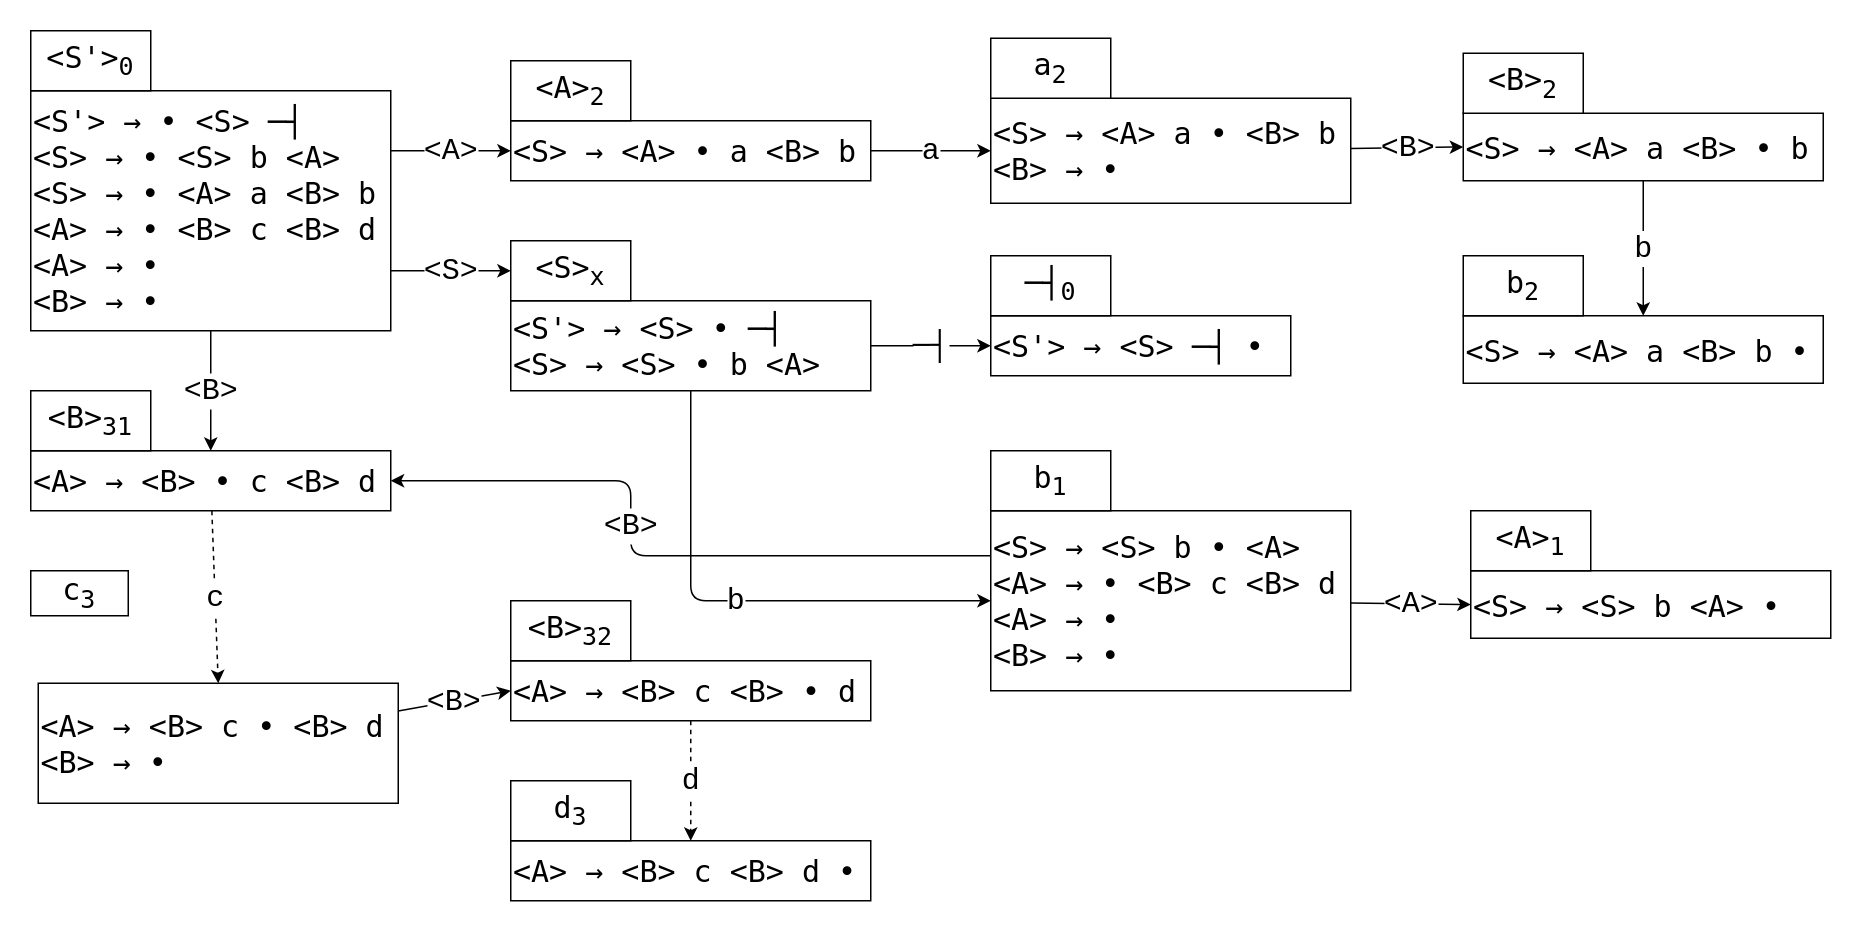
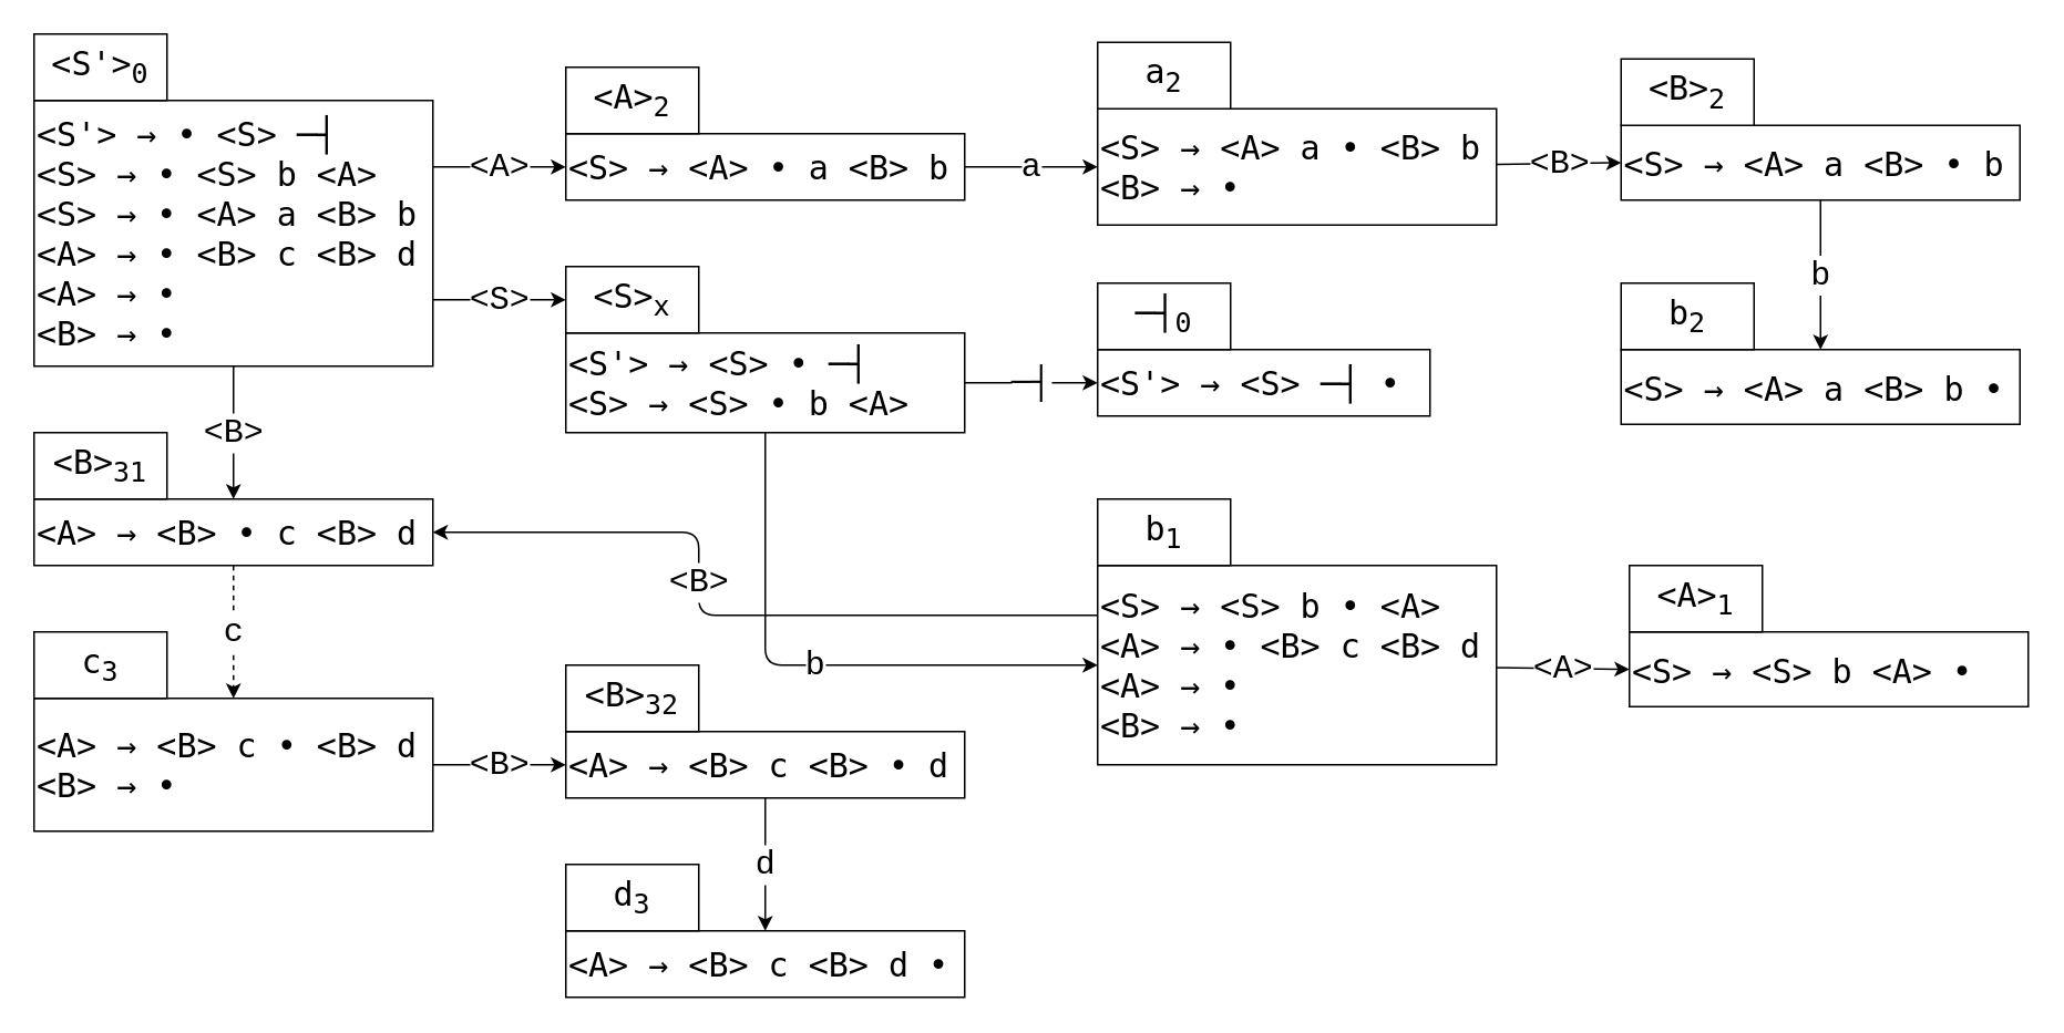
  <mxCell id="0" />
  <mxCell id="1" parent="0" />
  <mxCell id="2" value="&amp;lt;A&amp;gt;" style="edgeStyle=none;html=1;exitX=1;exitY=0.25;exitDx=0;exitDy=0;entryX=0;entryY=0.5;entryDx=0;entryDy=0;fontFamily=Courier New;fontSize=20;" parent="1" source="5" target="8" edge="1"><mxGeometry relative="1" as="geometry" /></mxCell>
  <mxCell id="3" value="&amp;lt;B&amp;gt;" style="edgeStyle=none;html=1;entryX=0.5;entryY=0;entryDx=0;entryDy=0;fontFamily=Courier New;fontSize=20;" parent="1" source="5" target="11" edge="1"><mxGeometry relative="1" as="geometry" /></mxCell>
  <mxCell id="4" value="&amp;lt;S&amp;gt;" style="edgeStyle=none;html=1;exitX=1;exitY=0.75;exitDx=0;exitDy=0;entryX=0;entryY=0.5;entryDx=0;entryDy=0;fontFamily=Courier New;fontSize=20;" parent="1" source="5" target="16" edge="1"><mxGeometry relative="1" as="geometry" /></mxCell>
  <mxCell id="5" value="&lt;pre style=&quot;font-size: 20px&quot;&gt;&amp;lt;S'&amp;gt; → • &amp;lt;S&amp;gt; ─┤&lt;br&gt;&amp;lt;S&amp;gt; → • &amp;lt;S&amp;gt; b &amp;lt;A&amp;gt;&lt;br&gt;&amp;lt;S&amp;gt; → • &amp;lt;A&amp;gt; a &amp;lt;B&amp;gt; b&lt;br&gt;&amp;lt;A&amp;gt; → • &amp;lt;B&amp;gt; c &amp;lt;B&amp;gt; d&lt;br&gt;&amp;lt;A&amp;gt; → •&lt;br&gt;&amp;lt;B&amp;gt; → •&lt;/pre&gt;" style="rounded=0;whiteSpace=wrap;html=1;align=left;" parent="1" vertex="1"><mxGeometry x="20" y="60" width="240" height="160" as="geometry" /></mxCell>
  <mxCell id="6" value="&lt;pre style=&quot;font-size: 20px&quot;&gt;&amp;lt;S'&amp;gt;&lt;sub&gt;0&lt;/sub&gt;&lt;/pre&gt;" style="rounded=0;whiteSpace=wrap;html=1;" parent="1" vertex="1"><mxGeometry x="20" y="20" width="80" height="40" as="geometry" /></mxCell>
  <mxCell id="7" value="a" style="edgeStyle=none;html=1;entryX=0;entryY=0.5;entryDx=0;entryDy=0;fontFamily=Courier New;fontSize=20;" parent="1" source="8" target="28" edge="1"><mxGeometry relative="1" as="geometry" /></mxCell>
  <mxCell id="8" value="&lt;pre style=&quot;font-size: 20px&quot;&gt;&lt;pre&gt;&amp;lt;S&amp;gt; → &amp;lt;A&amp;gt; • a &amp;lt;B&amp;gt; b&lt;br&gt;&lt;/pre&gt;&lt;/pre&gt;" style="rounded=0;whiteSpace=wrap;html=1;align=left;" parent="1" vertex="1"><mxGeometry x="340" y="80" width="240" height="40" as="geometry" /></mxCell>
  <mxCell id="9" value="&lt;pre style=&quot;font-size: 20px&quot;&gt;&amp;lt;A&amp;gt;&lt;sub&gt;2&lt;/sub&gt;&lt;/pre&gt;" style="rounded=0;whiteSpace=wrap;html=1;" parent="1" vertex="1"><mxGeometry x="340" y="40" width="80" height="40" as="geometry" /></mxCell>
  <mxCell id="10" value="c" style="edgeStyle=none;html=1;entryX=0.5;entryY=0;entryDx=0;entryDy=0;fontFamily=Courier New;fontSize=20;dashed=1;" parent="1" source="11" target="20" edge="1"><mxGeometry relative="1" as="geometry" /></mxCell>
  <mxCell id="11" value="&lt;pre style=&quot;font-size: 20px&quot;&gt;&lt;pre&gt;&amp;lt;A&amp;gt; → &amp;lt;B&amp;gt; • c &amp;lt;B&amp;gt; d&lt;br&gt;&lt;/pre&gt;&lt;/pre&gt;" style="rounded=0;whiteSpace=wrap;html=1;align=left;" parent="1" vertex="1"><mxGeometry x="20" y="300" width="240" height="40" as="geometry" /></mxCell>
  <mxCell id="12" value="&lt;pre style=&quot;font-size: 20px&quot;&gt;&amp;lt;B&amp;gt;&lt;sub&gt;31&lt;/sub&gt;&lt;/pre&gt;" style="rounded=0;whiteSpace=wrap;html=1;" parent="1" vertex="1"><mxGeometry x="20" y="260" width="80" height="40" as="geometry" /></mxCell>
  <mxCell id="13" value="─┤" style="edgeStyle=none;html=1;entryX=0;entryY=0.5;entryDx=0;entryDy=0;fontFamily=Courier New;fontSize=20;" parent="1" source="15" target="17" edge="1"><mxGeometry relative="1" as="geometry"><mxPoint as="offset" /></mxGeometry></mxCell>
  <mxCell id="14" value="b" style="edgeStyle=none;html=1;entryX=0;entryY=0.5;entryDx=0;entryDy=0;fontFamily=Courier New;fontSize=20;" parent="1" source="15" target="37" edge="1"><mxGeometry relative="1" as="geometry"><Array as="points"><mxPoint x="460" y="400" /></Array></mxGeometry></mxCell>
  <mxCell id="15" value="&lt;pre style=&quot;font-size: 20px&quot;&gt;&lt;pre&gt;&amp;lt;S'&amp;gt; → &amp;lt;S&amp;gt; • ─┤&lt;br&gt;&amp;lt;S&amp;gt; → &amp;lt;S&amp;gt; • b &amp;lt;A&amp;gt;&lt;br&gt;&lt;/pre&gt;&lt;/pre&gt;" style="rounded=0;whiteSpace=wrap;html=1;align=left;" parent="1" vertex="1"><mxGeometry x="340" y="200" width="240" height="60" as="geometry" /></mxCell>
  <mxCell id="16" value="&lt;pre style=&quot;font-size: 20px&quot;&gt;&amp;lt;S&amp;gt;&lt;sub&gt;x&lt;/sub&gt;&lt;/pre&gt;" style="rounded=0;whiteSpace=wrap;html=1;" parent="1" vertex="1"><mxGeometry x="340" y="160" width="80" height="40" as="geometry" /></mxCell>
  <mxCell id="17" value="&lt;pre style=&quot;font-size: 20px&quot;&gt;&lt;pre&gt;&amp;lt;S'&amp;gt; → &amp;lt;S&amp;gt; ─┤ •&lt;/pre&gt;&lt;/pre&gt;" style="rounded=0;whiteSpace=wrap;html=1;align=left;" parent="1" vertex="1"><mxGeometry x="660" y="210" width="200" height="40" as="geometry" /></mxCell>
  <mxCell id="18" value="&lt;pre style=&quot;font-size: 20px&quot;&gt;─┤&lt;sub&gt;0&lt;/sub&gt;&lt;/pre&gt;" style="rounded=0;whiteSpace=wrap;html=1;" parent="1" vertex="1"><mxGeometry x="660" y="170" width="80" height="40" as="geometry" /></mxCell>
  <mxCell id="19" value="&amp;lt;B&amp;gt;" style="edgeStyle=none;html=1;entryX=0;entryY=0.5;entryDx=0;entryDy=0;fontFamily=Courier New;fontSize=20;" parent="1" source="20" target="23" edge="1"><mxGeometry relative="1" as="geometry" /></mxCell>
- <mxCell id="20" value="&lt;pre style=&quot;font-size: 20px&quot;&gt;&lt;pre&gt;&amp;lt;A&amp;gt; → &amp;lt;B&amp;gt; c • &amp;lt;B&amp;gt; d&lt;br/&gt;&amp;lt;B&amp;gt; → •&lt;/pre&gt;&lt;/pre&gt;" style="rounded=0;whiteSpace=wrap;html=1;align=left;" parent="1" vertex="1"><mxGeometry x="25" y="455" width="240" height="80" as="geometry" /></mxCell>
- <mxCell id="21" value="&lt;pre style=&quot;font-size: 20px&quot;&gt;c&lt;sub&gt;3&lt;/sub&gt;&lt;/pre&gt;" style="rounded=0;whiteSpace=wrap;html=1;" parent="1" vertex="1"><mxGeometry x="20" y="380" width="65" height="30" as="geometry" /></mxCell>
- <mxCell id="22" value="d" style="edgeStyle=none;html=1;entryX=0.5;entryY=0;entryDx=0;entryDy=0;fontFamily=Courier New;fontSize=20;dashed=1;" parent="1" source="23" target="25" edge="1"><mxGeometry relative="1" as="geometry" /></mxCell>
+ <mxCell id="20" value="&lt;pre style=&quot;font-size: 20px&quot;&gt;&lt;pre&gt;&amp;lt;A&amp;gt; → &amp;lt;B&amp;gt; c • &amp;lt;B&amp;gt; d&lt;br/&gt;&amp;lt;B&amp;gt; → •&lt;/pre&gt;&lt;/pre&gt;" style="rounded=0;whiteSpace=wrap;html=1;align=left;" parent="1" vertex="1"><mxGeometry x="20" y="420" width="240" height="80" as="geometry" /></mxCell>
+ <mxCell id="21" value="&lt;pre style=&quot;font-size: 20px&quot;&gt;c&lt;sub&gt;3&lt;/sub&gt;&lt;/pre&gt;" style="rounded=0;whiteSpace=wrap;html=1;" parent="1" vertex="1"><mxGeometry x="20" y="380" width="80" height="40" as="geometry" /></mxCell>
+ <mxCell id="22" value="d" style="edgeStyle=none;html=1;entryX=0.5;entryY=0;entryDx=0;entryDy=0;fontFamily=Courier New;fontSize=20;" parent="1" source="23" target="25" edge="1"><mxGeometry relative="1" as="geometry" /></mxCell>
  <mxCell id="23" value="&lt;pre style=&quot;font-size: 20px&quot;&gt;&lt;pre&gt;&amp;lt;A&amp;gt; → &amp;lt;B&amp;gt; c &amp;lt;B&amp;gt; • d&lt;/pre&gt;&lt;/pre&gt;" style="rounded=0;whiteSpace=wrap;html=1;align=left;" parent="1" vertex="1"><mxGeometry x="340" y="440" width="240" height="40" as="geometry" /></mxCell>
  <mxCell id="24" value="&lt;pre style=&quot;font-size: 20px&quot;&gt;&amp;lt;B&amp;gt;&lt;sub&gt;32&lt;/sub&gt;&lt;/pre&gt;" style="rounded=0;whiteSpace=wrap;html=1;" parent="1" vertex="1"><mxGeometry x="340" y="400" width="80" height="40" as="geometry" /></mxCell>
  <mxCell id="25" value="&lt;pre style=&quot;font-size: 20px&quot;&gt;&lt;pre&gt;&amp;lt;A&amp;gt; → &amp;lt;B&amp;gt; c &amp;lt;B&amp;gt; d •&lt;/pre&gt;&lt;/pre&gt;" style="rounded=0;whiteSpace=wrap;html=1;align=left;" parent="1" vertex="1"><mxGeometry x="340" y="560" width="240" height="40" as="geometry" /></mxCell>
  <mxCell id="26" value="&lt;pre style=&quot;font-size: 20px&quot;&gt;d&lt;sub&gt;3&lt;/sub&gt;&lt;/pre&gt;" style="rounded=0;whiteSpace=wrap;html=1;" parent="1" vertex="1"><mxGeometry x="340" y="520" width="80" height="40" as="geometry" /></mxCell>
  <mxCell id="27" value="&amp;lt;B&amp;gt;" style="edgeStyle=none;html=1;entryX=0;entryY=0.5;entryDx=0;entryDy=0;fontFamily=Courier New;fontSize=20;" parent="1" source="28" target="31" edge="1"><mxGeometry relative="1" as="geometry" /></mxCell>
  <mxCell id="28" value="&lt;pre style=&quot;font-size: 20px&quot;&gt;&lt;pre&gt;&amp;lt;S&amp;gt; → &amp;lt;A&amp;gt; a • &amp;lt;B&amp;gt; b&lt;br/&gt;&amp;lt;B&amp;gt; → •&lt;/pre&gt;&lt;/pre&gt;" style="rounded=0;whiteSpace=wrap;html=1;align=left;" parent="1" vertex="1"><mxGeometry x="660" y="65" width="240" height="70" as="geometry" /></mxCell>
  <mxCell id="29" value="&lt;pre style=&quot;font-size: 20px&quot;&gt;a&lt;sub&gt;2&lt;/sub&gt;&lt;/pre&gt;" style="rounded=0;whiteSpace=wrap;html=1;" parent="1" vertex="1"><mxGeometry x="660" y="25" width="80" height="40" as="geometry" /></mxCell>
  <mxCell id="30" value="b" style="edgeStyle=none;html=1;entryX=0.5;entryY=0;entryDx=0;entryDy=0;fontFamily=Courier New;fontSize=20;" parent="1" source="31" target="33" edge="1"><mxGeometry relative="1" as="geometry" /></mxCell>
  <mxCell id="31" value="&lt;pre style=&quot;font-size: 20px&quot;&gt;&lt;pre&gt;&amp;lt;S&amp;gt; → &amp;lt;A&amp;gt; a &amp;lt;B&amp;gt; • b&lt;br&gt;&lt;/pre&gt;&lt;/pre&gt;" style="rounded=0;whiteSpace=wrap;html=1;align=left;" parent="1" vertex="1"><mxGeometry x="975" y="75" width="240" height="45" as="geometry" /></mxCell>
  <mxCell id="32" value="&lt;pre style=&quot;font-size: 20px&quot;&gt;&amp;lt;B&amp;gt;&lt;sub&gt;2&lt;/sub&gt;&lt;/pre&gt;" style="rounded=0;whiteSpace=wrap;html=1;" parent="1" vertex="1"><mxGeometry x="975" y="35" width="80" height="40" as="geometry" /></mxCell>
  <mxCell id="33" value="&lt;pre style=&quot;font-size: 20px&quot;&gt;&lt;pre&gt;&amp;lt;S&amp;gt; → &amp;lt;A&amp;gt; a &amp;lt;B&amp;gt; b •&lt;br&gt;&lt;/pre&gt;&lt;/pre&gt;" style="rounded=0;whiteSpace=wrap;html=1;align=left;" parent="1" vertex="1"><mxGeometry x="975" y="210" width="240" height="45" as="geometry" /></mxCell>
  <mxCell id="34" value="&lt;pre style=&quot;font-size: 20px&quot;&gt;b&lt;sub&gt;2&lt;/sub&gt;&lt;/pre&gt;" style="rounded=0;whiteSpace=wrap;html=1;" parent="1" vertex="1"><mxGeometry x="975" y="170" width="80" height="40" as="geometry" /></mxCell>
  <mxCell id="35" value="&amp;lt;B&amp;gt;" style="edgeStyle=none;html=1;exitX=0;exitY=0.25;exitDx=0;exitDy=0;entryX=1;entryY=0.5;entryDx=0;entryDy=0;fontFamily=Courier New;fontSize=20;" parent="1" source="37" target="11" edge="1"><mxGeometry x="0.156" relative="1" as="geometry"><Array as="points"><mxPoint x="420" y="370" /><mxPoint x="420" y="320" /></Array><mxPoint as="offset" /></mxGeometry></mxCell>
  <mxCell id="36" value="&amp;lt;A&amp;gt;" style="edgeStyle=none;html=1;entryX=0;entryY=0.5;entryDx=0;entryDy=0;fontFamily=Courier New;fontSize=20;" parent="1" source="37" target="39" edge="1"><mxGeometry relative="1" as="geometry" /></mxCell>
  <mxCell id="37" value="&lt;pre style=&quot;font-size: 20px&quot;&gt;&lt;pre&gt;&amp;lt;S&amp;gt; → &amp;lt;S&amp;gt; b • &amp;lt;A&amp;gt;&lt;br&gt;&amp;lt;A&amp;gt; → • &amp;lt;B&amp;gt; c &amp;lt;B&amp;gt; d&lt;br&gt;&amp;lt;A&amp;gt; → •&lt;br&gt;&amp;lt;B&amp;gt; → •&lt;br&gt;&lt;/pre&gt;&lt;/pre&gt;" style="rounded=0;whiteSpace=wrap;html=1;align=left;" parent="1" vertex="1"><mxGeometry x="660" y="340" width="240" height="120" as="geometry" /></mxCell>
  <mxCell id="38" value="&lt;pre style=&quot;font-size: 20px&quot;&gt;b&lt;sub&gt;1&lt;/sub&gt;&lt;/pre&gt;" style="rounded=0;whiteSpace=wrap;html=1;" parent="1" vertex="1"><mxGeometry x="660" y="300" width="80" height="40" as="geometry" /></mxCell>
  <mxCell id="39" value="&lt;pre style=&quot;font-size: 20px&quot;&gt;&lt;pre&gt;&amp;lt;S&amp;gt; → &amp;lt;S&amp;gt; b &amp;lt;A&amp;gt; •&lt;br&gt;&lt;/pre&gt;&lt;/pre&gt;" style="rounded=0;whiteSpace=wrap;html=1;align=left;" parent="1" vertex="1"><mxGeometry x="980" y="380" width="240" height="45" as="geometry" /></mxCell>
  <mxCell id="40" value="&lt;pre style=&quot;font-size: 20px&quot;&gt;&amp;lt;A&amp;gt;&lt;sub&gt;1&lt;/sub&gt;&lt;/pre&gt;" style="rounded=0;whiteSpace=wrap;html=1;" parent="1" vertex="1"><mxGeometry x="980" y="340" width="80" height="40" as="geometry" /></mxCell>
